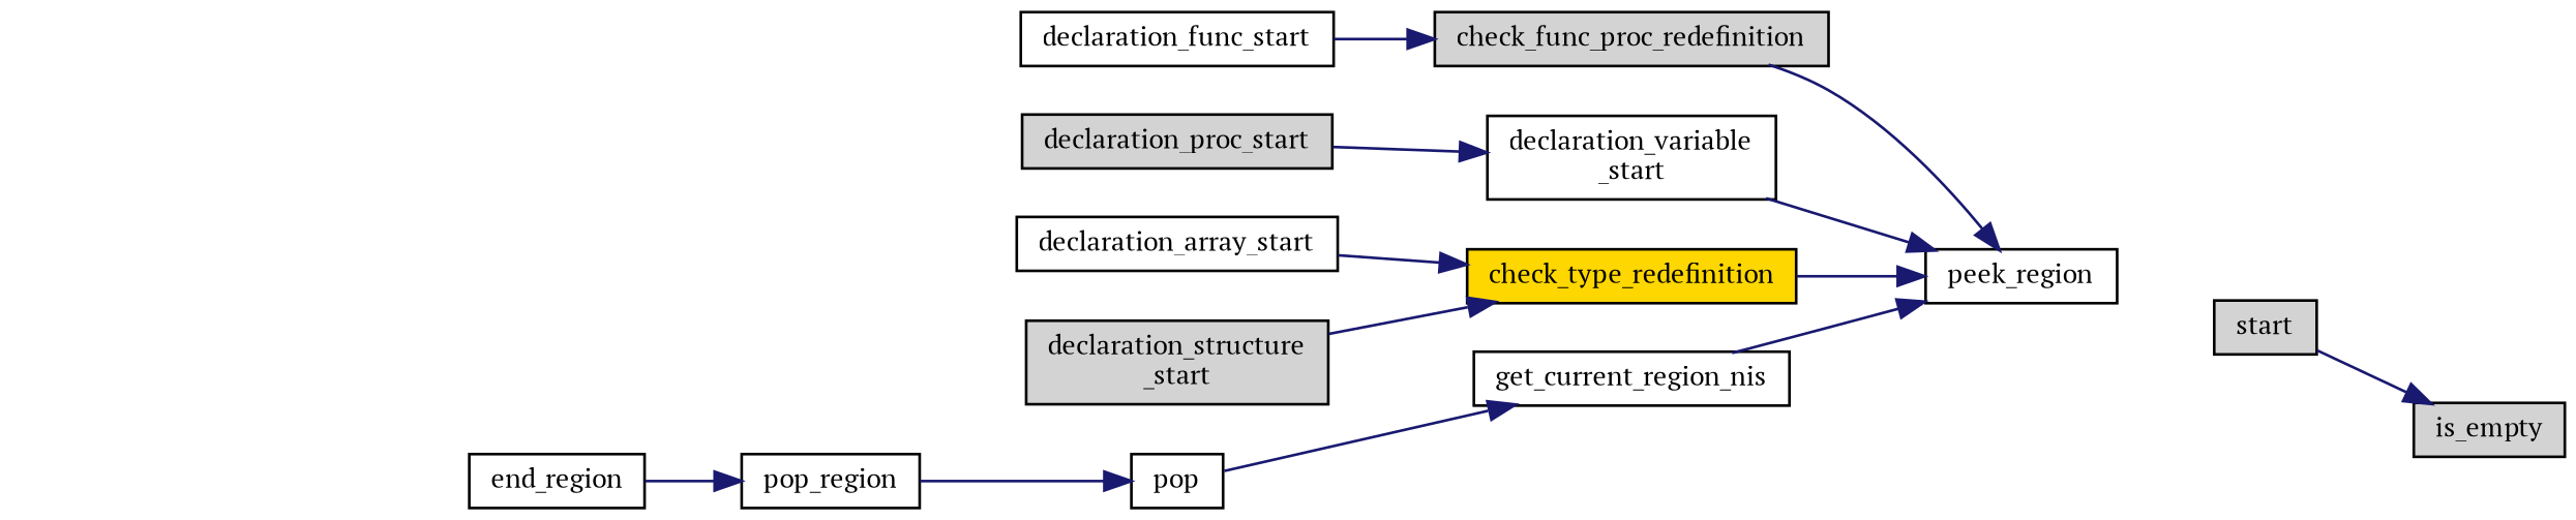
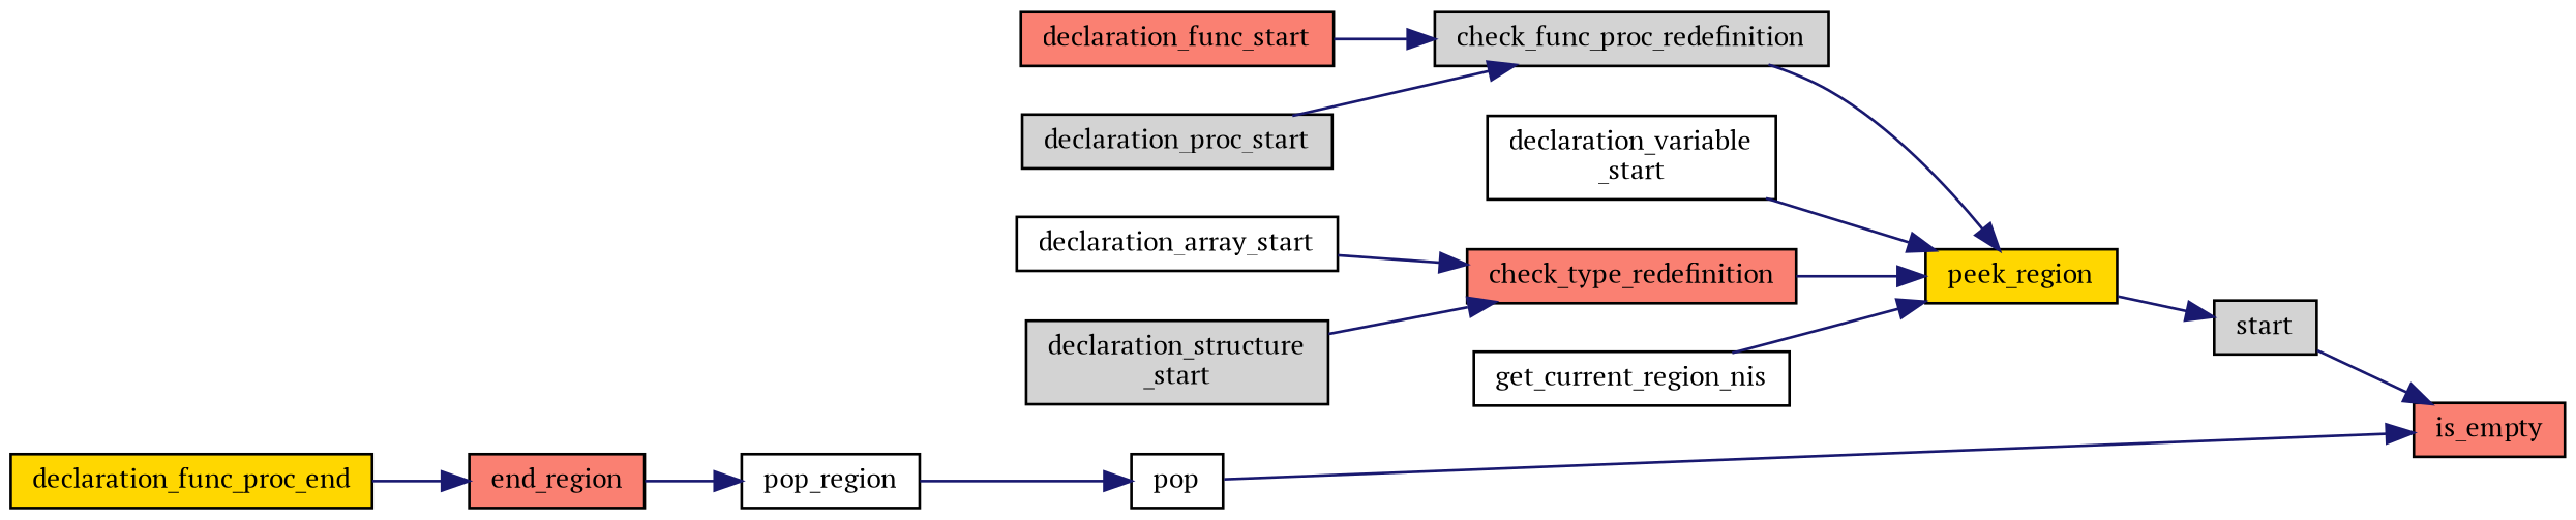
  digraph {
    fontname="PT Serif"
    rankdir=RL
    node [color=black fillcolor=white fontname="PT Serif" fontsize=10 shape=record style=filled]
    edge [color=midnightblue dir=back fontname="PT Serif" fontsize=10 labelfontname=Helvetica labelfontsize=10 style=solid]
-   n1 [fillcolor=lightgrey fontcolor=black height=0.2 label=is_empty width=0.4]
+   n1 [fillcolor=salmon fontcolor=black height=0.2 label=is_empty width=0.4]
    n2 [fillcolor=lightgrey height=0.2 label=start width=0.4]
    n3 [height=0.2 label=pop width=0.4]
-   n4 [height=0.2 label=peek_region width=0.4]
+   n4 [fillcolor=gold height=0.2 label=peek_region width=0.4]
    n5 [height=0.2 label=pop_region width=0.4]
    n6 [fillcolor=lightgrey height=0.2 label=check_func_proc_redefinition width=0.4]
-   n7 [fillcolor=gold height=0.2 label=check_type_redefinition width=0.4]
+   n7 [fillcolor=salmon height=0.2 label=check_type_redefinition width=0.4]
    n8 [height=0.2 label="declaration_variable\l_start" width=0.4]
    n9 [height=0.2 label=get_current_region_nis width=0.4]
-   n10 [height=0.2 label=declaration_func_start width=0.4]
+   n10 [fillcolor=salmon height=0.2 label=declaration_func_start width=0.4]
    n11 [fillcolor=lightgrey height=0.2 label=declaration_proc_start width=0.4]
    n12 [height=0.2 label=declaration_array_start width=0.4]
    n13 [fillcolor=lightgrey height=0.2 label="declaration_structure\l_start" width=0.4]
-   n14 [height=0.2 label=end_region width=0.4]
+   n14 [fillcolor=salmon height=0.2 label=end_region width=0.4]
+   n15 [fillcolor=gold height=0.2 label=declaration_func_proc_end width=0.4]
    n1 -> n2
-   n9 -> n3
+   n1 -> n3
+   n2 -> n4
    n3 -> n5
    n4 -> n6
    n4 -> n7
    n4 -> n8
    n4 -> n9
    n5 -> n14
    n6 -> n10
-   n8 -> n11
+   n6 -> n11
    n7 -> n12
    n7 -> n13
+   n14 -> n15
  }
